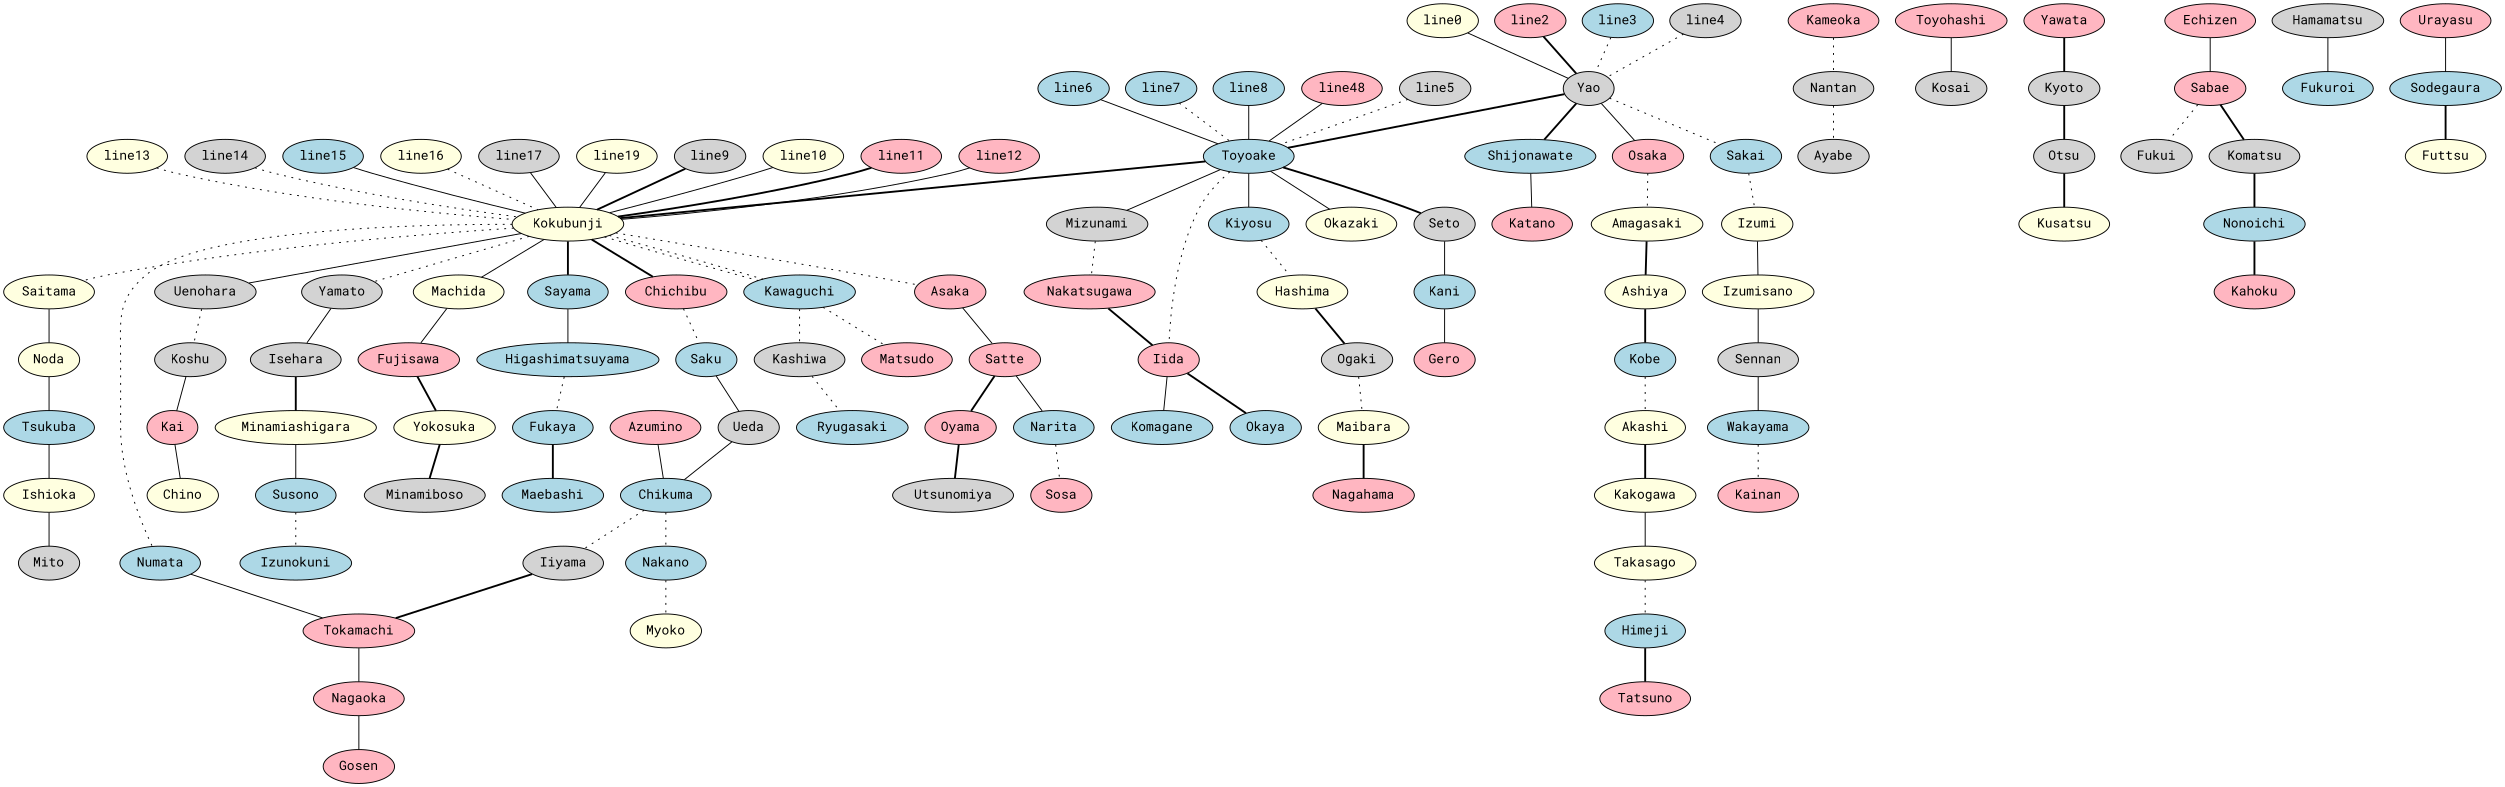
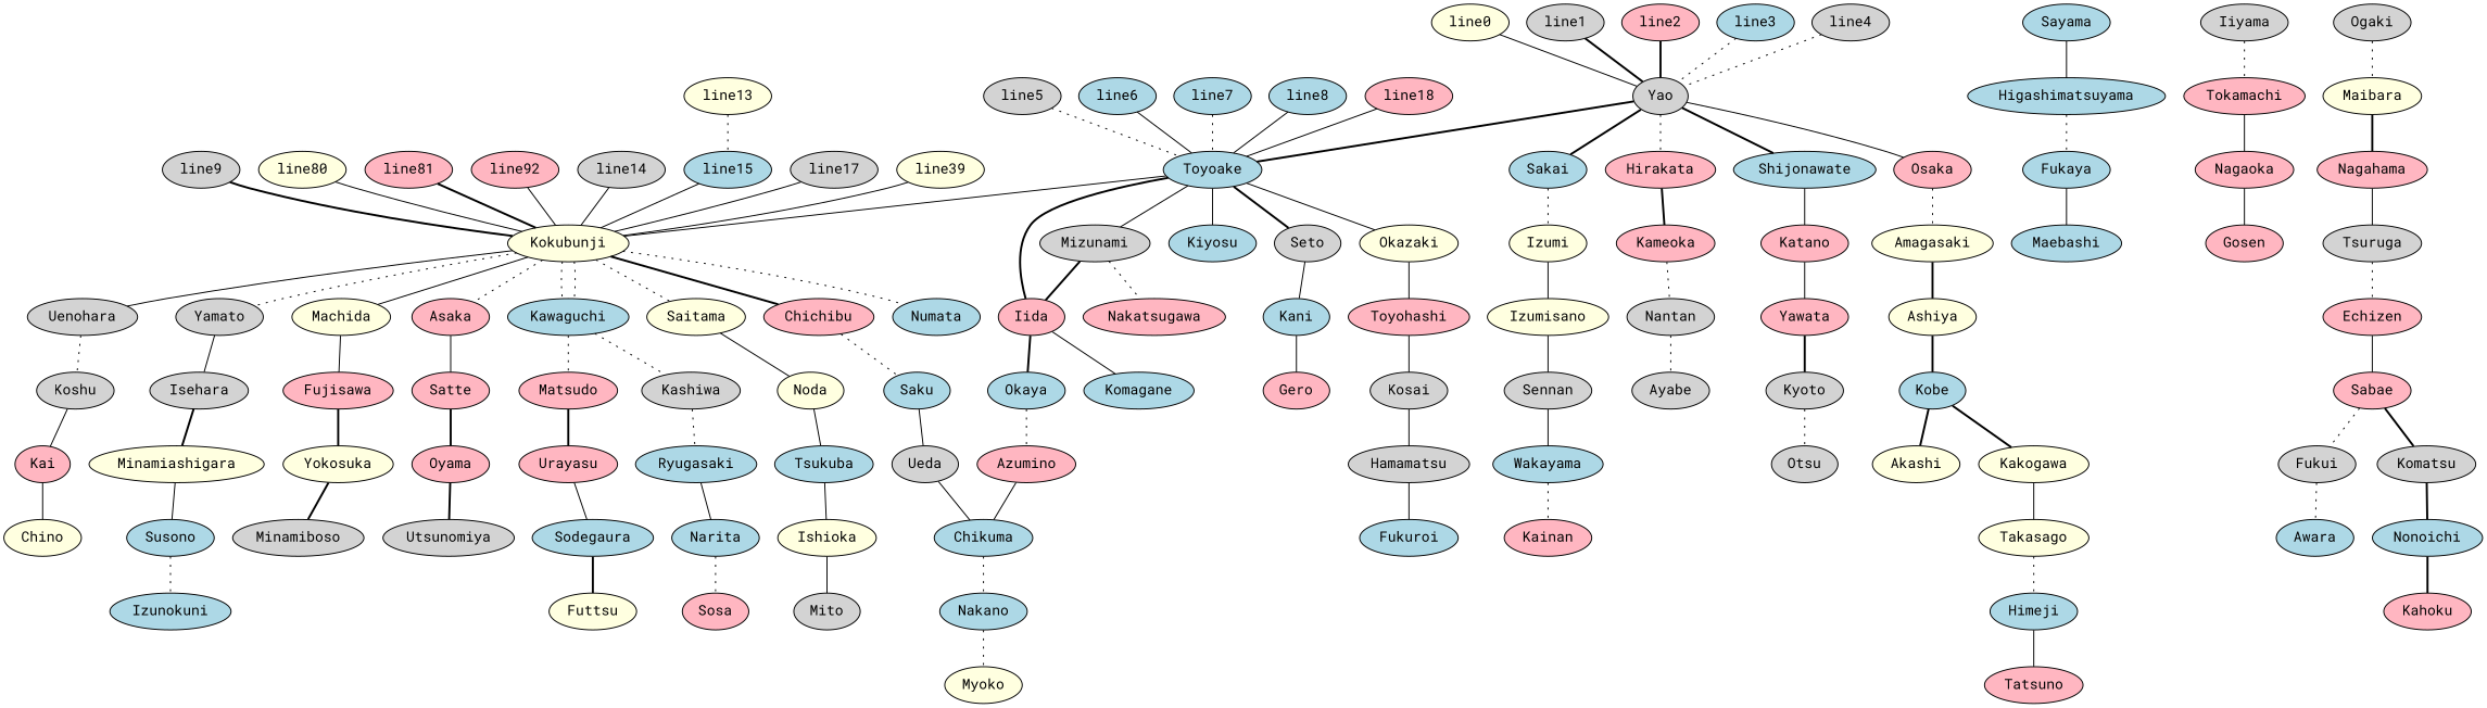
  graph {
    fontname="Roboto Mono"
    node [fillcolor=lightblue fontname="Roboto Mono" style=filled]
    edge [fontname="Roboto Mono" style=solid]
    line0 [fillcolor=lightyellow]
    Yao [fillcolor=lightgrey]
    Toyoake
    Osaka [fillcolor=lightpink]
    Sakai
+   Hirakata [fillcolor=lightpink]
    Shijonawate
    Kokubunji [fillcolor=lightyellow]
    Kiyosu
    Seto [fillcolor=lightgrey]
    Okazaki [fillcolor=lightyellow]
    Mizunami [fillcolor=lightgrey]
    Iida [fillcolor=lightpink]
    Amagasaki [fillcolor=lightyellow]
    Izumi [fillcolor=lightyellow]
    Kameoka [fillcolor=lightpink]
    Katano [fillcolor=lightpink]
    Uenohara [fillcolor=lightgrey]
    Yamato [fillcolor=lightgrey]
    Machida [fillcolor=lightyellow]
    Sayama
    Asaka [fillcolor=lightpink]
    Kawaguchi
    Saitama [fillcolor=lightyellow]
    Chichibu [fillcolor=lightpink]
    Numata
-   Hashima [fillcolor=lightyellow]
    Kani
    Toyohashi [fillcolor=lightpink]
    Nakatsugawa [fillcolor=lightpink]
    Komagane
    Okaya
    Koshu [fillcolor=lightgrey]
    Isehara [fillcolor=lightgrey]
    Fujisawa [fillcolor=lightpink]
    Higashimatsuyama
    Satte [fillcolor=lightpink]
    Matsudo [fillcolor=lightpink]
    Kashiwa [fillcolor=lightgrey]
    Noda [fillcolor=lightyellow]
    Saku
    Tokamachi [fillcolor=lightpink]
+   line1 [fillcolor=lightgrey]
    Ashiya [fillcolor=lightyellow]
    Kobe
    Akashi [fillcolor=lightyellow]
    Kakogawa [fillcolor=lightyellow]
    Takasago [fillcolor=lightyellow]
    Himeji
    Tatsuno [fillcolor=lightpink]
    line2 [fillcolor=lightpink]
    Izumisano [fillcolor=lightyellow]
    Sennan [fillcolor=lightgrey]
    Wakayama
    Kainan [fillcolor=lightpink]
    line3
    Nantan [fillcolor=lightgrey]
    Ayabe [fillcolor=lightgrey]
    line4 [fillcolor=lightgrey]
    Yawata [fillcolor=lightpink]
    Kyoto [fillcolor=lightgrey]
    Otsu [fillcolor=lightgrey]
-   Kusatsu [fillcolor=lightyellow]
    line5 [fillcolor=lightgrey]
    Ogaki [fillcolor=lightgrey]
    Maibara [fillcolor=lightyellow]
    Nagahama [fillcolor=lightpink]
+   Tsuruga [fillcolor=lightgrey]
    Echizen [fillcolor=lightpink]
    Sabae [fillcolor=lightpink]
    Fukui [fillcolor=lightgrey]
    Komatsu [fillcolor=lightgrey]
+   Awara
    Nonoichi
    Kahoku [fillcolor=lightpink]
    line6
    Gero [fillcolor=lightpink]
    line7
    Kosai [fillcolor=lightgrey]
    Hamamatsu [fillcolor=lightgrey]
    Fukuroi
    line8
    Azumino [fillcolor=lightpink]
    line9 [fillcolor=lightgrey]
    Kai [fillcolor=lightpink]
    Chino [fillcolor=lightyellow]
-   line10 [fillcolor=lightyellow]
+   line10 [fillcolor=lightyellow label=line80]
    Minamiashigara [fillcolor=lightyellow]
    Susono
    Izunokuni
-   line11 [fillcolor=lightpink]
+   line11 [fillcolor=lightpink label=line81]
    Yokosuka [fillcolor=lightyellow]
    Minamiboso [fillcolor=lightgrey]
-   line12 [fillcolor=lightpink]
+   line12 [fillcolor=lightpink label=line92]
    Fukaya
    Maebashi
    line13 [fillcolor=lightyellow]
    Oyama [fillcolor=lightpink]
    Utsunomiya [fillcolor=lightgrey]
    line14 [fillcolor=lightgrey]
    Urayasu [fillcolor=lightpink]
    Ryugasaki
    Sodegaura
    Futtsu [fillcolor=lightyellow]
    line15
    Tsukuba
    Ishioka [fillcolor=lightyellow]
    Mito [fillcolor=lightgrey]
-   line16 [fillcolor=lightyellow]
    Narita
    Sosa [fillcolor=lightpink]
    line17 [fillcolor=lightgrey]
    Ueda [fillcolor=lightgrey]
    Chikuma
    Nakano
    Iiyama [fillcolor=lightgrey]
    Myoko [fillcolor=lightyellow]
-   line18 [fillcolor=lightpink label=line48]
+   line18 [fillcolor=lightpink]
    Nagaoka [fillcolor=lightpink]
    Gosen [fillcolor=lightpink]
-   line19 [fillcolor=lightyellow]
+   line19 [fillcolor=lightyellow label=line39]
    line0 -- Yao
    Yao -- Toyoake [style=bold]
    Yao -- Osaka
-   Yao -- Sakai [style=dotted]
+   Yao -- Sakai [style=bold]
+   Yao -- Hirakata [style=dotted]
    Yao -- Shijonawate [style=bold]
-   Toyoake -- Kokubunji [style=bold]
+   Toyoake -- Kokubunji
    Toyoake -- Kiyosu
    Toyoake -- Seto [style=bold]
    Toyoake -- Okazaki
    Toyoake -- Mizunami
-   Toyoake -- Iida [style=dotted]
+   Toyoake -- Iida [style=bold]
    Osaka -- Amagasaki [style=dotted]
    Sakai -- Izumi [style=dotted]
+   Hirakata -- Kameoka [style=bold]
    Shijonawate -- Katano
    Kokubunji -- Uenohara
    Kokubunji -- Yamato [style=dotted]
    Kokubunji -- Machida
-   Kokubunji -- Sayama [style=bold]
    Kokubunji -- Asaka [style=dotted]
    Kokubunji -- Kawaguchi [style=dotted]
    Kokubunji -- Kawaguchi [style=dotted]
    Kokubunji -- Saitama [style=dotted]
    Kokubunji -- Chichibu [style=bold]
    Kokubunji -- Numata [style=dotted]
-   Kiyosu -- Hashima [style=dotted]
    Seto -- Kani
+   Okazaki -- Toyohashi
    Mizunami -- Nakatsugawa [style=dotted]
    Iida -- Komagane
    Iida -- Okaya [style=bold]
    Amagasaki -- Ashiya [style=bold]
    Izumi -- Izumisano
    Kameoka -- Nantan [style=dotted]
+   Katano -- Yawata
    Uenohara -- Koshu [style=dotted]
    Yamato -- Isehara
    Machida -- Fujisawa
    Sayama -- Higashimatsuyama
    Asaka -- Satte
    Kawaguchi -- Matsudo [style=dotted]
    Kawaguchi -- Kashiwa [style=dotted]
    Saitama -- Noda
    Chichibu -- Saku [style=dotted]
-   Numata -- Tokamachi
-   Hashima -- Ogaki [style=bold]
    Kani -- Gero
    Toyohashi -- Kosai
-   Nakatsugawa -- Iida [style=bold]
+   Mizunami -- Iida [style=bold]
+   Okaya -- Azumino [style=dotted]
    Koshu -- Kai
    Isehara -- Minamiashigara [style=bold]
    Fujisawa -- Yokosuka [style=bold]
    Higashimatsuyama -- Fukaya [style=dotted]
    Satte -- Oyama [style=bold]
+   Matsudo -- Urayasu [style=bold]
    Kashiwa -- Ryugasaki [style=dotted]
    Noda -- Tsukuba
    Saku -- Ueda
    Tokamachi -- Nagaoka
+   line1 -- Yao [style=bold]
    Ashiya -- Kobe [style=bold]
-   Kobe -- Akashi [style=dotted]
-   Akashi -- Kakogawa [style=bold]
+   Kobe -- Akashi [style=bold]
+   Kobe -- Kakogawa [style=bold]
    Kakogawa -- Takasago
    Takasago -- Himeji [style=dotted]
-   Himeji -- Tatsuno [style=bold]
+   Himeji -- Tatsuno
    line2 -- Yao [style=bold]
    Izumisano -- Sennan
    Sennan -- Wakayama
    Wakayama -- Kainan [style=dotted]
    line3 -- Yao [style=dotted]
    Nantan -- Ayabe [style=dotted]
    line4 -- Yao [style=dotted]
    Yawata -- Kyoto [style=bold]
-   Kyoto -- Otsu [style=bold]
-   Otsu -- Kusatsu [style=bold]
+   Kyoto -- Otsu [style=dotted]
    line5 -- Toyoake [style=dotted]
    Ogaki -- Maibara [style=dotted]
    Maibara -- Nagahama [style=bold]
+   Nagahama -- Tsuruga
+   Tsuruga -- Echizen [style=dotted]
    Echizen -- Sabae
    Sabae -- Fukui [style=dotted]
    Sabae -- Komatsu [style=bold]
+   Fukui -- Awara [style=dotted]
    Komatsu -- Nonoichi [style=bold]
    Nonoichi -- Kahoku [style=bold]
    line6 -- Toyoake
    line7 -- Toyoake [style=dotted]
+   Kosai -- Hamamatsu
    Hamamatsu -- Fukuroi
    line8 -- Toyoake
    Azumino -- Chikuma
    line9 -- Kokubunji [style=bold]
    Kai -- Chino
    line10 -- Kokubunji
    Minamiashigara -- Susono
    Susono -- Izunokuni [style=dotted]
    line11 -- Kokubunji [style=bold]
    Yokosuka -- Minamiboso [style=bold]
    line12 -- Kokubunji
-   Fukaya -- Maebashi [style=bold]
-   line13 -- Kokubunji [style=dotted]
+   Fukaya -- Maebashi
+   line13 -- line15 [style=dotted]
    Oyama -- Utsunomiya [style=bold]
-   line14 -- Kokubunji [style=dotted]
+   line14 -- Kokubunji
    Urayasu -- Sodegaura
-   Satte -- Narita
+   Ryugasaki -- Narita
    Sodegaura -- Futtsu [style=bold]
    line15 -- Kokubunji
    Tsukuba -- Ishioka
    Ishioka -- Mito
-   line16 -- Kokubunji [style=dotted]
    Narita -- Sosa [style=dotted]
    line17 -- Kokubunji
    Ueda -- Chikuma
    Chikuma -- Nakano [style=dotted]
-   Chikuma -- Iiyama [style=dotted]
    Nakano -- Myoko [style=dotted]
-   Iiyama -- Tokamachi [style=bold]
+   Iiyama -- Tokamachi [style=dotted]
    line18 -- Toyoake
    Nagaoka -- Gosen
    line19 -- Kokubunji
  }
